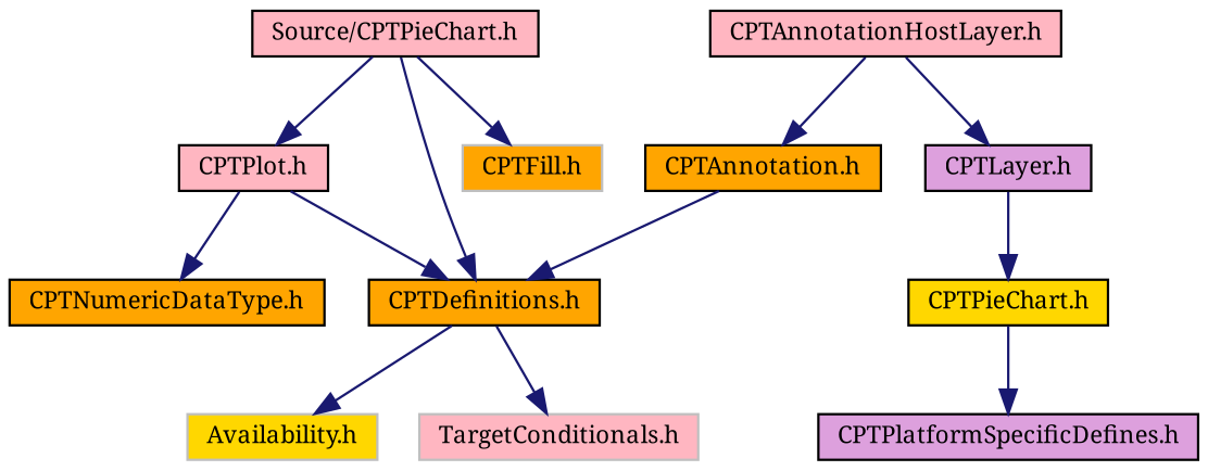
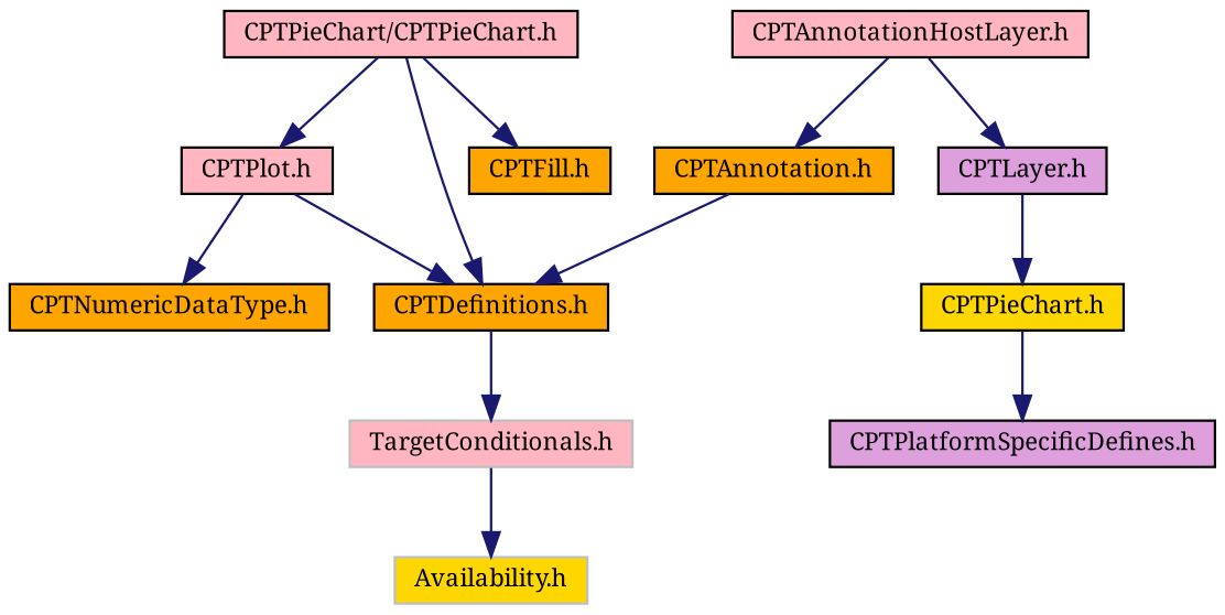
  digraph {
    fontname="Noto Serif"
    node [color=black fillcolor=lightpink fontname="Noto Serif" fontsize=10 shape=record style=filled]
    edge [color=midnightblue fontname="Noto Serif" fontsize=10 labelfontname="Lucinda Grande" labelfontsize=10 style=solid]
-   n1 [fontcolor=black height=0.2 label="Source/CPTPieChart.h" width=0.4]
+   n1 [fontcolor=black height=0.2 label="CPTPieChart/CPTPieChart.h" width=0.4]
    n2 [fillcolor=orange height=0.2 label="CPTDefinitions.h" width=0.4]
-   n3 [color=grey75 fillcolor=orange height=0.2 label="CPTFill.h" width=0.4]
+   n3 [fillcolor=orange height=0.2 label="CPTFill.h" width=0.4]
    n4 [height=0.2 label="CPTPlot.h" width=0.4]
    n5 [color=grey75 height=0.2 label="TargetConditionals.h" width=0.4]
    n6 [color=grey75 fillcolor=gold height=0.2 label="Availability.h" width=0.4]
    n7 [fillcolor=orange height=0.2 label="CPTNumericDataType.h" width=0.4]
    n8 [height=0.2 label="CPTAnnotationHostLayer.h" width=0.4]
    n9 [fillcolor=plum height=0.2 label="CPTLayer.h" width=0.4]
    n10 [fillcolor=orange height=0.2 label="CPTAnnotation.h" width=0.4]
    n11 [fillcolor=gold height=0.2 label="CPTPieChart.h" width=0.4]
    n12 [fillcolor=plum height=0.2 label="CPTPlatformSpecificDefines.h" width=0.4]
    n1 -> n2
    n1 -> n3
    n1 -> n4
    n2 -> n5
-   n2 -> n6
+   n5 -> n6
    n4 -> n2
    n4 -> n7
    n8 -> n9
    n8 -> n10
    n9 -> n11
    n10 -> n2
    n11 -> n12
  }
